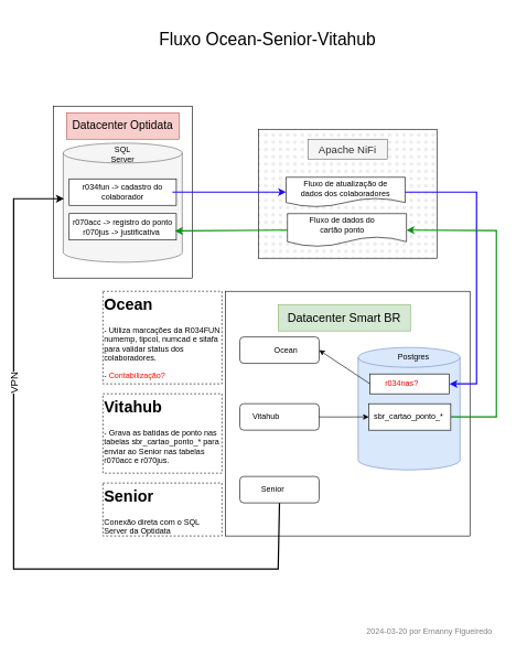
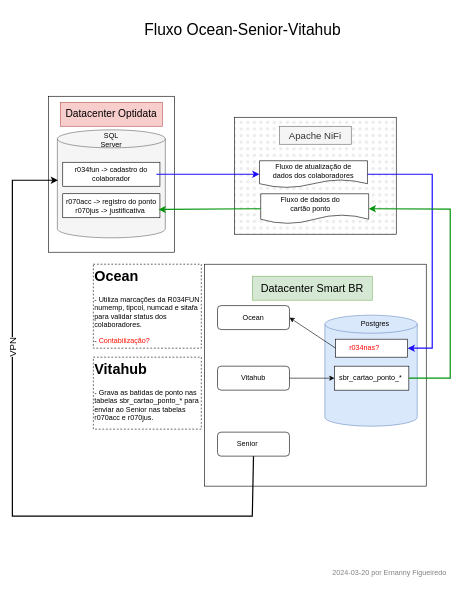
  <mxCell id="0" />
  <mxCell id="1" parent="0" />
  <mxCell id="2" value="" style="rounded=0;whiteSpace=wrap;html=1;" vertex="1" parent="1"><mxGeometry x="80" y="160" width="210" height="260" as="geometry" /></mxCell>
  <mxCell id="3" value="" style="shape=cylinder3;whiteSpace=wrap;html=1;boundedLbl=1;backgroundOutline=1;size=15;fillColor=#f5f5f5;fontColor=#333333;strokeColor=#666666;" vertex="1" parent="1"><mxGeometry x="95" y="216" width="180" height="180" as="geometry" /></mxCell>
  <mxCell id="4" value="" style="whiteSpace=wrap;html=1;aspect=fixed;" vertex="1" parent="1"><mxGeometry x="340" y="440" width="370" height="370" as="geometry" /></mxCell>
  <mxCell id="5" value="SQL Server" style="text;html=1;align=center;verticalAlign=middle;whiteSpace=wrap;rounded=0;" vertex="1" parent="1"><mxGeometry x="155" y="218" width="60" height="30" as="geometry" /></mxCell>
  <mxCell id="6" value="&lt;font style=&quot;font-size: 17px;&quot;&gt;Datacenter Optidata&lt;/font&gt;" style="text;html=1;align=center;verticalAlign=middle;whiteSpace=wrap;rounded=0;fillColor=#f8cecc;strokeColor=#b85450;" vertex="1" parent="1"><mxGeometry x="100" y="170" width="170" height="40" as="geometry" /></mxCell>
  <mxCell id="7" value="&lt;font style=&quot;font-size: 18px;&quot;&gt;Datacenter Smart BR&lt;/font&gt;" style="text;html=1;align=center;verticalAlign=middle;whiteSpace=wrap;rounded=0;fillColor=#d5e8d4;strokeColor=#82b366;" vertex="1" parent="1"><mxGeometry x="420" y="460" width="200" height="40" as="geometry" /></mxCell>
  <mxCell id="8" value="" style="shape=cylinder3;whiteSpace=wrap;html=1;boundedLbl=1;backgroundOutline=1;size=15;fillColor=#dae8fc;strokeColor=#6c8ebf;" vertex="1" parent="1"><mxGeometry x="541" y="525" width="154" height="185" as="geometry" /></mxCell>
  <mxCell id="9" value="Postgres" style="text;html=1;align=center;verticalAlign=middle;whiteSpace=wrap;rounded=0;" vertex="1" parent="1"><mxGeometry x="595" y="525" width="60" height="30" as="geometry" /></mxCell>
  <mxCell id="10" value="" style="rounded=1;whiteSpace=wrap;html=1;" vertex="1" parent="1"><mxGeometry x="362" y="509" width="120" height="40" as="geometry" /></mxCell>
  <mxCell id="11" value="" style="rounded=1;whiteSpace=wrap;html=1;" vertex="1" parent="1"><mxGeometry x="362" y="610" width="120" height="40" as="geometry" /></mxCell>
  <mxCell id="12" value="" style="rounded=1;whiteSpace=wrap;html=1;" vertex="1" parent="1"><mxGeometry x="362" y="720" width="120" height="40" as="geometry" /></mxCell>
- <mxCell id="13" value="Ocean" style="text;html=1;align=center;verticalAlign=middle;whiteSpace=wrap;rounded=0;" vertex="1" parent="1"><mxGeometry x="402" y="514" width="60" height="30" as="geometry" /></mxCell>
- <mxCell id="14" value="Vitahub" style="text;html=1;align=center;verticalAlign=middle;whiteSpace=wrap;rounded=0;" vertex="1" parent="1"><mxGeometry x="372" y="615" width="60" height="30" as="geometry" /></mxCell>
+ <mxCell id="13" value="Ocean" style="text;html=1;align=center;verticalAlign=middle;whiteSpace=wrap;rounded=0;" vertex="1" parent="1"><mxGeometry x="392" y="514" width="60" height="30" as="geometry" /></mxCell>
+ <mxCell id="14" value="Vitahub" style="text;html=1;align=center;verticalAlign=middle;whiteSpace=wrap;rounded=0;" vertex="1" parent="1"><mxGeometry x="392" y="615" width="60" height="30" as="geometry" /></mxCell>
  <mxCell id="15" value="Senior" style="text;html=1;align=center;verticalAlign=middle;whiteSpace=wrap;rounded=0;" vertex="1" parent="1"><mxGeometry x="382" y="725" width="60" height="30" as="geometry" /></mxCell>
- <mxCell id="16" value="&lt;h1 style=&quot;margin-top: 0px;&quot;&gt;Senior&lt;/h1&gt;&lt;p&gt;Conexão direta com o SQL Server da Optidata&lt;/p&gt;" style="text;html=1;whiteSpace=wrap;overflow=hidden;rounded=0;strokeColor=default;dashed=1;" vertex="1" parent="1"><mxGeometry x="155" y="730" width="180" height="80" as="geometry" /></mxCell>
  <mxCell id="17" value="&lt;h1 style=&quot;margin-top: 0px;&quot;&gt;Ocean&lt;/h1&gt;&lt;p&gt;- Utiliza marcações da R034FUN numemp, tipcol, numcad e sitafa para validar status dos colaboradores.&lt;/p&gt;&lt;p&gt;- &lt;font color=&quot;#ff1100&quot;&gt;Contabilizaçã&lt;/font&gt;&lt;font color=&quot;#ff0b03&quot;&gt;o?&lt;/font&gt;&lt;/p&gt;" style="text;html=1;whiteSpace=wrap;overflow=hidden;rounded=0;strokeColor=default;dashed=1;" vertex="1" parent="1"><mxGeometry x="155" y="440" width="180" height="140" as="geometry" /></mxCell>
  <mxCell id="18" value="&lt;h1 style=&quot;margin-top: 0px;&quot;&gt;Vitahub&lt;/h1&gt;&lt;p&gt;- Grava as batidas de ponto nas tabelas sbr_cartao_ponto_* para enviar ao Senior nas tabelas r070acc e r070jus.&lt;/p&gt;" style="text;html=1;whiteSpace=wrap;overflow=hidden;rounded=0;strokeColor=default;dashed=1;" vertex="1" parent="1"><mxGeometry x="155" y="595" width="180" height="120" as="geometry" /></mxCell>
  <mxCell id="19" value="" style="rounded=0;whiteSpace=wrap;html=1;gradientColor=none;fillStyle=dots;fillColor=#EBEBEB;" vertex="1" parent="1"><mxGeometry x="390" y="195" width="270" height="195" as="geometry" /></mxCell>
  <mxCell id="20" value="&lt;font style=&quot;font-size: 16px;&quot;&gt;Apache NiFi&lt;/font&gt;" style="text;html=1;align=center;verticalAlign=middle;whiteSpace=wrap;rounded=0;fillColor=#f5f5f5;fontColor=#333333;strokeColor=#666666;" vertex="1" parent="1"><mxGeometry x="465" y="210" width="120" height="30" as="geometry" /></mxCell>
  <mxCell id="21" value="" style="shape=document;whiteSpace=wrap;html=1;boundedLbl=1;" vertex="1" parent="1"><mxGeometry x="432" y="267.5" width="180" height="45" as="geometry" /></mxCell>
  <mxCell id="22" value="" style="rounded=0;whiteSpace=wrap;html=1;" vertex="1" parent="1"><mxGeometry x="104" y="322.5" width="162" height="40" as="geometry" /></mxCell>
  <mxCell id="23" value="&lt;div&gt;r070acc -&amp;gt; registro do ponto&lt;/div&gt;&lt;div&gt;r070jus -&amp;gt; justificativa&amp;nbsp;&lt;/div&gt;" style="text;html=1;align=center;verticalAlign=middle;whiteSpace=wrap;rounded=0;" vertex="1" parent="1"><mxGeometry x="106.25" y="330" width="157.5" height="25" as="geometry" /></mxCell>
  <mxCell id="24" value="" style="rounded=0;whiteSpace=wrap;html=1;" vertex="1" parent="1"><mxGeometry x="104" y="270" width="162" height="40" as="geometry" /></mxCell>
  <mxCell id="25" value="r034fun -&amp;gt; cadastro do colaborador" style="text;html=1;align=center;verticalAlign=middle;whiteSpace=wrap;rounded=0;" vertex="1" parent="1"><mxGeometry x="110" y="275" width="150" height="30" as="geometry" /></mxCell>
  <mxCell id="26" value="Fluxo de atualização de dados dos colaboradores" style="text;html=1;align=center;verticalAlign=middle;whiteSpace=wrap;rounded=0;" vertex="1" parent="1"><mxGeometry x="452" y="270" width="140" height="30" as="geometry" /></mxCell>
  <mxCell id="27" value="" style="rounded=0;whiteSpace=wrap;html=1;" vertex="1" parent="1"><mxGeometry x="559" y="565" width="120" height="30" as="geometry" /></mxCell>
  <mxCell id="28" value="&lt;font color=&quot;#ff0000&quot;&gt;r034nas?&lt;/font&gt;" style="text;html=1;align=center;verticalAlign=middle;whiteSpace=wrap;rounded=0;" vertex="1" parent="1"><mxGeometry x="577" y="565" width="60" height="30" as="geometry" /></mxCell>
  <mxCell id="29" value="" style="rounded=0;whiteSpace=wrap;html=1;" vertex="1" parent="1"><mxGeometry x="557" y="610" width="124" height="40" as="geometry" /></mxCell>
  <mxCell id="30" value="sbr_cartao_ponto_*" style="text;html=1;align=center;verticalAlign=middle;whiteSpace=wrap;rounded=0;" vertex="1" parent="1"><mxGeometry x="580" y="615" width="75" height="30" as="geometry" /></mxCell>
  <mxCell id="31" value="" style="endArrow=classic;html=1;rounded=0;entryX=1;entryY=0.5;entryDx=0;entryDy=0;exitX=0;exitY=0.5;exitDx=0;exitDy=0;" edge="1" parent="1" source="27" target="10"><mxGeometry width="50" height="50" relative="1" as="geometry"><mxPoint x="450" y="470" as="sourcePoint" /><mxPoint x="500" y="420" as="targetPoint" /></mxGeometry></mxCell>
  <mxCell id="32" value="" style="endArrow=classic;html=1;rounded=0;exitX=1;exitY=0.5;exitDx=0;exitDy=0;entryX=0;entryY=0.5;entryDx=0;entryDy=0;" edge="1" parent="1" source="11" target="29"><mxGeometry width="50" height="50" relative="1" as="geometry"><mxPoint x="450" y="470" as="sourcePoint" /><mxPoint x="500" y="420" as="targetPoint" /></mxGeometry></mxCell>
  <mxCell id="33" value="" style="endArrow=classic;html=1;rounded=0;exitX=1;exitY=0.5;exitDx=0;exitDy=0;entryX=0;entryY=0.5;entryDx=0;entryDy=0;strokeWidth=2;strokeColor=#1D0DFF;" edge="1" parent="1" source="25" target="21"><mxGeometry width="50" height="50" relative="1" as="geometry"><mxPoint x="312" y="285" as="sourcePoint" /><mxPoint x="362" y="235" as="targetPoint" /></mxGeometry></mxCell>
  <mxCell id="34" value="" style="shape=document;whiteSpace=wrap;html=1;boundedLbl=1;" vertex="1" parent="1"><mxGeometry x="434" y="322.5" width="180" height="50" as="geometry" /></mxCell>
  <mxCell id="35" value="Fluxo de dados do cartão ponto" style="text;html=1;align=center;verticalAlign=middle;whiteSpace=wrap;rounded=0;" vertex="1" parent="1"><mxGeometry x="457" y="325" width="120" height="30" as="geometry" /></mxCell>
  <mxCell id="36" value="" style="endArrow=classic;html=1;rounded=0;entryX=1;entryY=0.5;entryDx=0;entryDy=0;exitX=1;exitY=0.5;exitDx=0;exitDy=0;strokeWidth=2;strokeColor=#1D0DFF;" edge="1" parent="1" source="21" target="27"><mxGeometry width="50" height="50" relative="1" as="geometry"><mxPoint x="430" y="490" as="sourcePoint" /><mxPoint x="480" y="440" as="targetPoint" /><Array as="points"><mxPoint x="720" y="290" /><mxPoint x="720" y="580" /></Array></mxGeometry></mxCell>
  <mxCell id="37" value="" style="endArrow=classic;html=1;rounded=0;exitX=1;exitY=0.5;exitDx=0;exitDy=0;entryX=1;entryY=0.5;entryDx=0;entryDy=0;strokeWidth=2;strokeColor=#03940D;" edge="1" parent="1" source="29" target="34"><mxGeometry width="50" height="50" relative="1" as="geometry"><mxPoint x="760" y="625" as="sourcePoint" /><mxPoint x="810" y="575" as="targetPoint" /><Array as="points"><mxPoint x="750" y="630" /><mxPoint x="750" y="348" /></Array></mxGeometry></mxCell>
  <mxCell id="38" value="" style="endArrow=classic;html=1;rounded=0;exitX=0;exitY=0.5;exitDx=0;exitDy=0;entryX=1;entryY=0.75;entryDx=0;entryDy=0;strokeWidth=2;strokeColor=#03940D;" edge="1" parent="1" source="34" target="23"><mxGeometry width="50" height="50" relative="1" as="geometry"><mxPoint x="430" y="490" as="sourcePoint" /><mxPoint x="310" y="360" as="targetPoint" /></mxGeometry></mxCell>
- <mxCell id="39" value="&lt;font style=&quot;font-size: 26px;&quot;&gt;Fluxo Ocean-Senior-Vitahub&lt;/font&gt;" style="text;html=1;align=center;verticalAlign=middle;whiteSpace=wrap;rounded=0;" vertex="1" parent="1"><mxGeometry x="229" y="30" width="350" height="60" as="geometry" /></mxCell>
+ <mxCell id="39" value="&lt;font style=&quot;font-size: 26px;&quot;&gt;Fluxo Ocean-Senior-Vitahub&lt;/font&gt;" style="text;html=1;align=center;verticalAlign=middle;whiteSpace=wrap;rounded=0;" vertex="1" parent="1"><mxGeometry x="229" y="20" width="350" height="60" as="geometry" /></mxCell>
  <mxCell id="40" value="2024-03-20 por Ernanny Figueiredo" style="text;html=1;align=center;verticalAlign=middle;whiteSpace=wrap;rounded=0;fontColor=#828282;" vertex="1" parent="1"><mxGeometry x="540" y="940" width="218" height="30" as="geometry" /></mxCell>
  <mxCell id="41" value="" style="endArrow=classic;html=1;rounded=0;exitX=0.5;exitY=1;exitDx=0;exitDy=0;entryX=0.006;entryY=0.467;entryDx=0;entryDy=0;entryPerimeter=0;strokeWidth=2;" edge="1" parent="1" source="12" target="3"><mxGeometry relative="1" as="geometry"><mxPoint x="20" y="670" as="sourcePoint" /><mxPoint x="20" y="290" as="targetPoint" /><Array as="points"><mxPoint x="420" y="860" /><mxPoint x="20" y="860" /><mxPoint x="20" y="300" /></Array></mxGeometry></mxCell>
  <mxCell id="42" value="&lt;font style=&quot;font-size: 16px;&quot;&gt;VPN&lt;/font&gt;" style="edgeLabel;resizable=0;html=1;;align=center;verticalAlign=middle;rotation=270;" connectable="0" vertex="1" parent="41"><mxGeometry relative="1" as="geometry"><mxPoint y="-212" as="offset" /></mxGeometry></mxCell>
